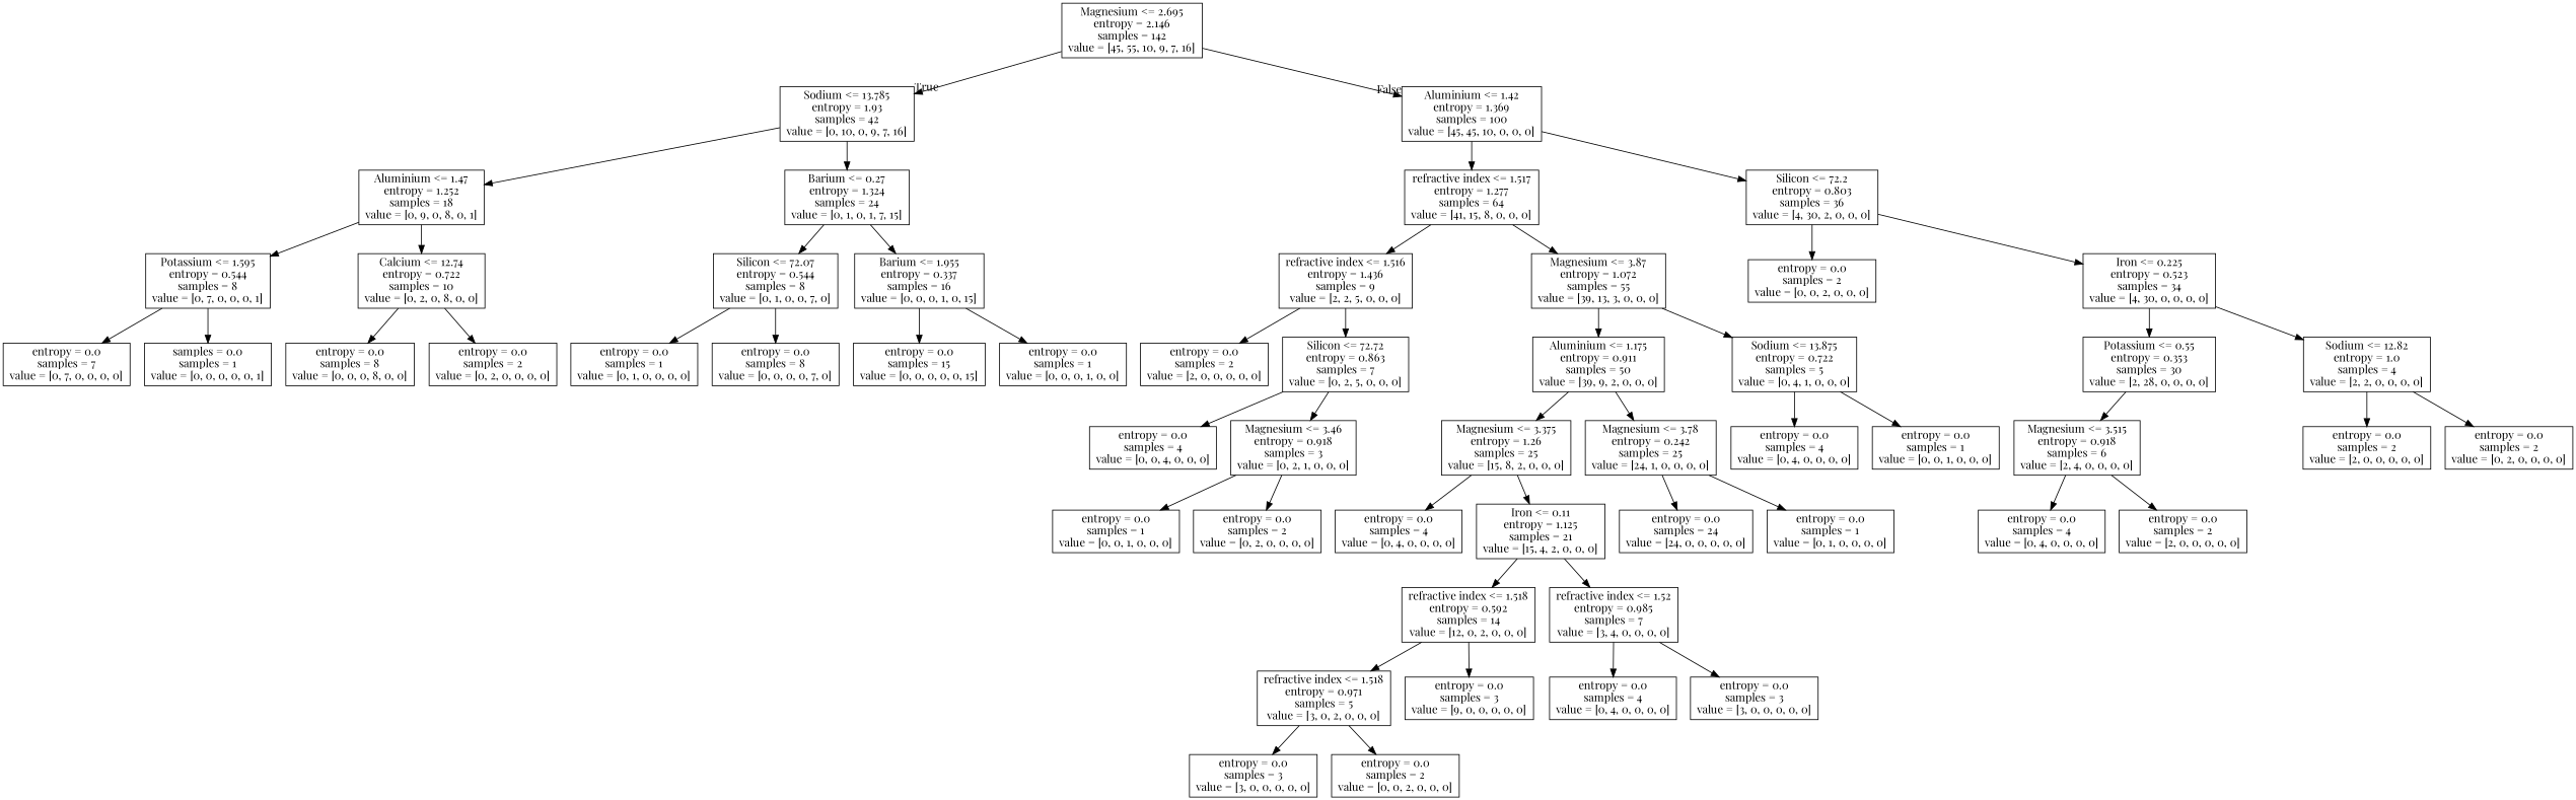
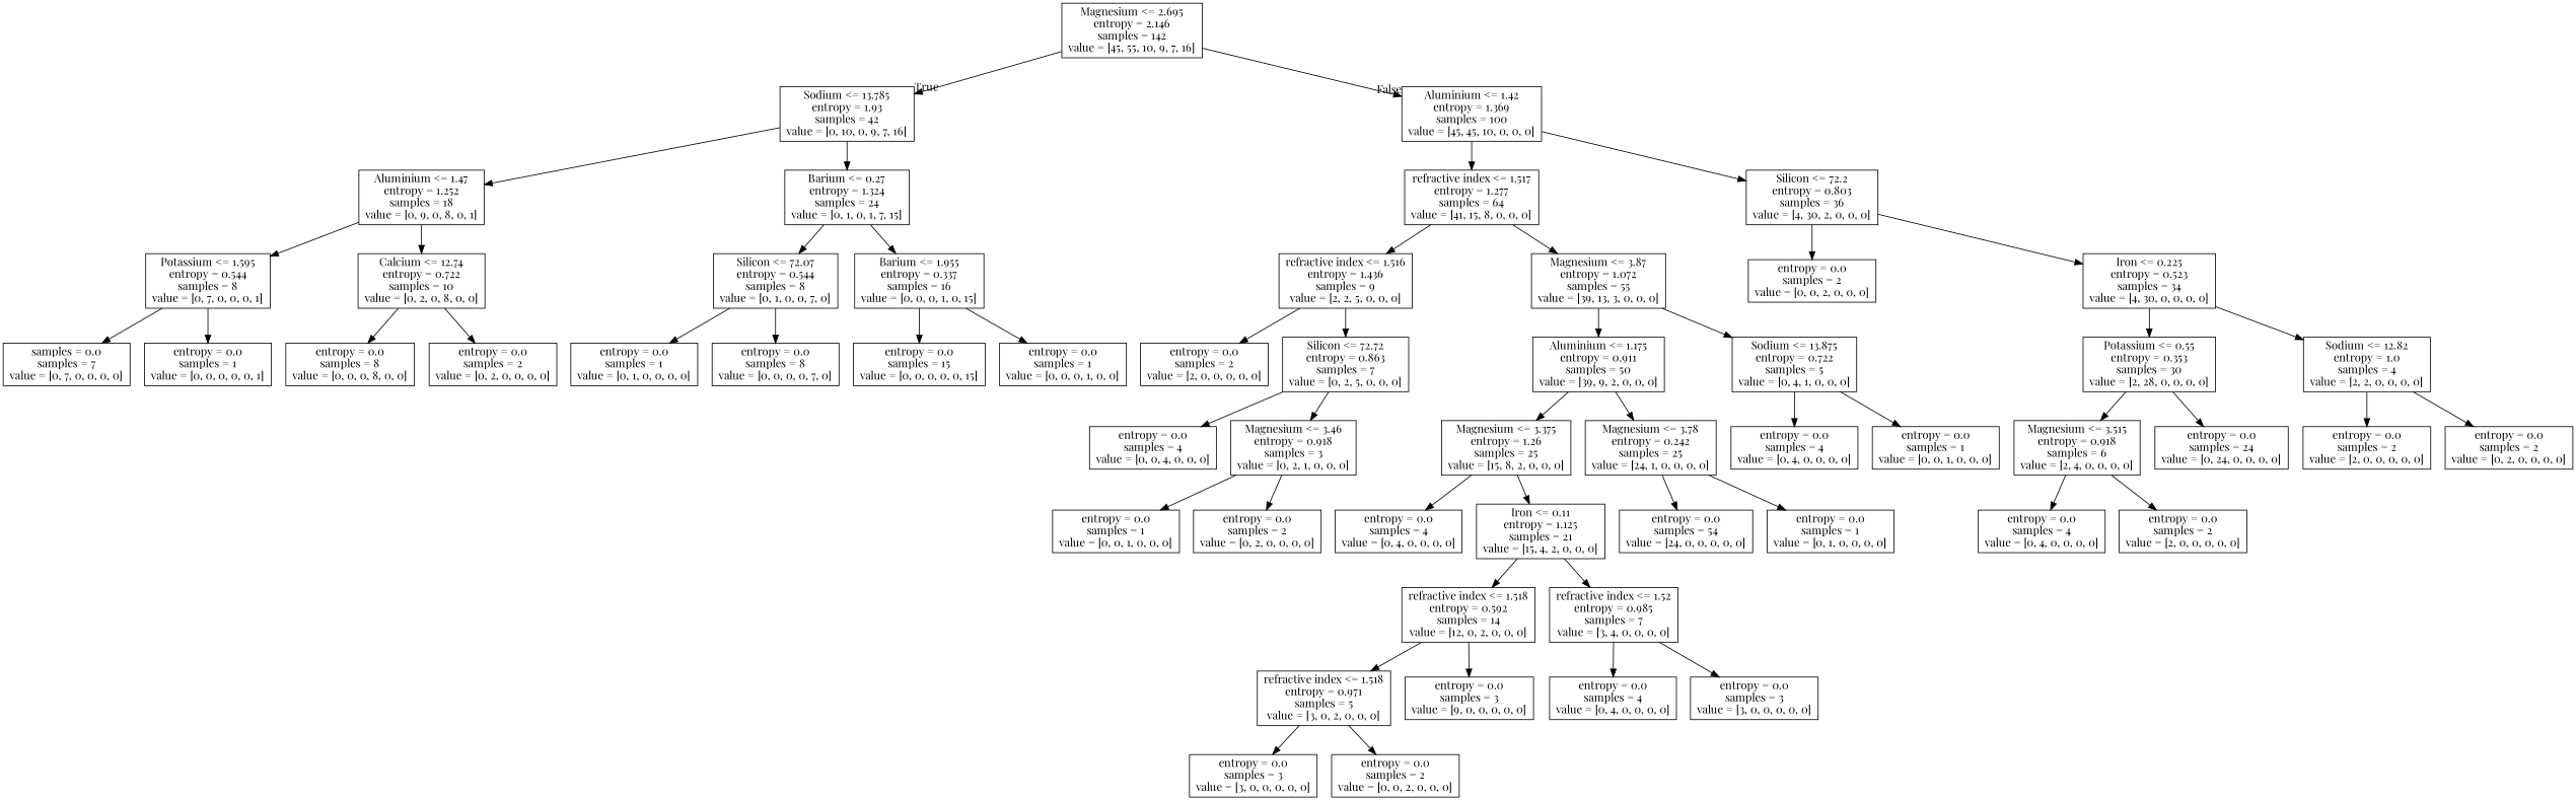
  digraph {
    fontname="Playfair Display"
    node [fontname="Playfair Display" shape=box]
    edge [fontname="Playfair Display"]
    n1 [label="Magnesium <= 2.695\nentropy = 2.146\nsamples = 142\nvalue = [45, 55, 10, 9, 7, 16]"]
    n2 [label="Sodium <= 13.785\nentropy = 1.93\nsamples = 42\nvalue = [0, 10, 0, 9, 7, 16]"]
    n3 [label="Aluminium <= 1.42\nentropy = 1.369\nsamples = 100\nvalue = [45, 45, 10, 0, 0, 0]"]
    n4 [label="Aluminium <= 1.47\nentropy = 1.252\nsamples = 18\nvalue = [0, 9, 0, 8, 0, 1]"]
    n5 [label="Barium <= 0.27\nentropy = 1.324\nsamples = 24\nvalue = [0, 1, 0, 1, 7, 15]"]
    n6 [label="refractive index <= 1.517\nentropy = 1.277\nsamples = 64\nvalue = [41, 15, 8, 0, 0, 0]"]
    n7 [label="Silicon <= 72.2\nentropy = 0.803\nsamples = 36\nvalue = [4, 30, 2, 0, 0, 0]"]
    n8 [label="Potassium <= 1.595\nentropy = 0.544\nsamples = 8\nvalue = [0, 7, 0, 0, 0, 1]"]
    n9 [label="Calcium <= 12.74\nentropy = 0.722\nsamples = 10\nvalue = [0, 2, 0, 8, 0, 0]"]
    n10 [label="Silicon <= 72.07\nentropy = 0.544\nsamples = 8\nvalue = [0, 1, 0, 0, 7, 0]"]
    n11 [label="Barium <= 1.955\nentropy = 0.337\nsamples = 16\nvalue = [0, 0, 0, 1, 0, 15]"]
-   n12 [label="entropy = 0.0\nsamples = 7\nvalue = [0, 7, 0, 0, 0, 0]"]
-   n13 [label="samples = 0.0\nsamples = 1\nvalue = [0, 0, 0, 0, 0, 1]"]
+   n12 [label="samples = 0.0\nsamples = 7\nvalue = [0, 7, 0, 0, 0, 0]"]
+   n13 [label="entropy = 0.0\nsamples = 1\nvalue = [0, 0, 0, 0, 0, 1]"]
    n14 [label="entropy = 0.0\nsamples = 8\nvalue = [0, 0, 0, 8, 0, 0]"]
    n15 [label="entropy = 0.0\nsamples = 2\nvalue = [0, 2, 0, 0, 0, 0]"]
    n16 [label="entropy = 0.0\nsamples = 1\nvalue = [0, 1, 0, 0, 0, 0]"]
    n17 [label="entropy = 0.0\nsamples = 8\nvalue = [0, 0, 0, 0, 7, 0]"]
    n18 [label="entropy = 0.0\nsamples = 15\nvalue = [0, 0, 0, 0, 0, 15]"]
    n19 [label="entropy = 0.0\nsamples = 1\nvalue = [0, 0, 0, 1, 0, 0]"]
    n20 [label="refractive index <= 1.516\nentropy = 1.436\nsamples = 9\nvalue = [2, 2, 5, 0, 0, 0]"]
    n21 [label="Magnesium <= 3.87\nentropy = 1.072\nsamples = 55\nvalue = [39, 13, 3, 0, 0, 0]"]
    n22 [label="entropy = 0.0\nsamples = 2\nvalue = [0, 0, 2, 0, 0, 0]"]
    n23 [label="Iron <= 0.225\nentropy = 0.523\nsamples = 34\nvalue = [4, 30, 0, 0, 0, 0]"]
    n24 [label="entropy = 0.0\nsamples = 2\nvalue = [2, 0, 0, 0, 0, 0]"]
    n25 [label="Silicon <= 72.72\nentropy = 0.863\nsamples = 7\nvalue = [0, 2, 5, 0, 0, 0]"]
    n26 [label="Aluminium <= 1.175\nentropy = 0.911\nsamples = 50\nvalue = [39, 9, 2, 0, 0, 0]"]
    n27 [label="Sodium <= 13.875\nentropy = 0.722\nsamples = 5\nvalue = [0, 4, 1, 0, 0, 0]"]
    n28 [label="entropy = 0.0\nsamples = 4\nvalue = [0, 0, 4, 0, 0, 0]"]
    n29 [label="Magnesium <= 3.46\nentropy = 0.918\nsamples = 3\nvalue = [0, 2, 1, 0, 0, 0]"]
    n30 [label="entropy = 0.0\nsamples = 1\nvalue = [0, 0, 1, 0, 0, 0]"]
    n31 [label="entropy = 0.0\nsamples = 2\nvalue = [0, 2, 0, 0, 0, 0]"]
    n32 [label="Magnesium <= 3.375\nentropy = 1.26\nsamples = 25\nvalue = [15, 8, 2, 0, 0, 0]"]
    n33 [label="Magnesium <= 3.78\nentropy = 0.242\nsamples = 25\nvalue = [24, 1, 0, 0, 0, 0]"]
    n34 [label="entropy = 0.0\nsamples = 4\nvalue = [0, 4, 0, 0, 0, 0]"]
    n35 [label="entropy = 0.0\nsamples = 1\nvalue = [0, 0, 1, 0, 0, 0]"]
    n36 [label="entropy = 0.0\nsamples = 4\nvalue = [0, 4, 0, 0, 0, 0]"]
    n37 [label="Iron <= 0.11\nentropy = 1.125\nsamples = 21\nvalue = [15, 4, 2, 0, 0, 0]"]
-   n38 [label="entropy = 0.0\nsamples = 24\nvalue = [24, 0, 0, 0, 0, 0]"]
+   n38 [label="entropy = 0.0\nsamples = 54\nvalue = [24, 0, 0, 0, 0, 0]"]
    n39 [label="entropy = 0.0\nsamples = 1\nvalue = [0, 1, 0, 0, 0, 0]"]
    n40 [label="refractive index <= 1.518\nentropy = 0.592\nsamples = 14\nvalue = [12, 0, 2, 0, 0, 0]"]
    n41 [label="refractive index <= 1.52\nentropy = 0.985\nsamples = 7\nvalue = [3, 4, 0, 0, 0, 0]"]
    n42 [label="refractive index <= 1.518\nentropy = 0.971\nsamples = 5\nvalue = [3, 0, 2, 0, 0, 0]"]
    n43 [label="entropy = 0.0\nsamples = 3\nvalue = [9, 0, 0, 0, 0, 0]"]
    n44 [label="entropy = 0.0\nsamples = 4\nvalue = [0, 4, 0, 0, 0, 0]"]
    n45 [label="entropy = 0.0\nsamples = 3\nvalue = [3, 0, 0, 0, 0, 0]"]
    n46 [label="entropy = 0.0\nsamples = 3\nvalue = [3, 0, 0, 0, 0, 0]"]
    n47 [label="entropy = 0.0\nsamples = 2\nvalue = [0, 0, 2, 0, 0, 0]"]
    n48 [label="Potassium <= 0.55\nentropy = 0.353\nsamples = 30\nvalue = [2, 28, 0, 0, 0, 0]"]
    n49 [label="Sodium <= 12.82\nentropy = 1.0\nsamples = 4\nvalue = [2, 2, 0, 0, 0, 0]"]
    n50 [label="Magnesium <= 3.515\nentropy = 0.918\nsamples = 6\nvalue = [2, 4, 0, 0, 0, 0]"]
+   n51 [label="entropy = 0.0\nsamples = 24\nvalue = [0, 24, 0, 0, 0, 0]"]
    n52 [label="entropy = 0.0\nsamples = 2\nvalue = [2, 0, 0, 0, 0, 0]"]
    n53 [label="entropy = 0.0\nsamples = 2\nvalue = [0, 2, 0, 0, 0, 0]"]
    n54 [label="entropy = 0.0\nsamples = 4\nvalue = [0, 4, 0, 0, 0, 0]"]
    n55 [label="entropy = 0.0\nsamples = 2\nvalue = [2, 0, 0, 0, 0, 0]"]
    n1 -> n2 [headlabel=True labelangle=45 labeldistance=2.5]
    n1 -> n3 [headlabel=False labelangle=-45 labeldistance=2.5]
    n2 -> n4
    n2 -> n5
    n3 -> n6
    n3 -> n7
    n4 -> n8
    n4 -> n9
    n5 -> n10
    n5 -> n11
    n6 -> n20
    n6 -> n21
    n7 -> n22
    n7 -> n23
    n8 -> n12
    n8 -> n13
    n9 -> n14
    n9 -> n15
    n10 -> n16
    n10 -> n17
    n11 -> n18
    n11 -> n19
    n20 -> n24
    n20 -> n25
    n21 -> n26
    n21 -> n27
    n23 -> n48
    n23 -> n49
    n25 -> n28
    n25 -> n29
    n26 -> n32
    n26 -> n33
    n27 -> n34
    n27 -> n35
    n29 -> n30
    n29 -> n31
    n32 -> n36
    n32 -> n37
    n33 -> n38
    n33 -> n39
    n37 -> n40
    n37 -> n41
    n40 -> n42
    n40 -> n43
    n41 -> n44
    n41 -> n45
    n42 -> n46
    n42 -> n47
    n48 -> n50
+   n48 -> n51
    n49 -> n52
    n49 -> n53
    n50 -> n54
    n50 -> n55
  }
